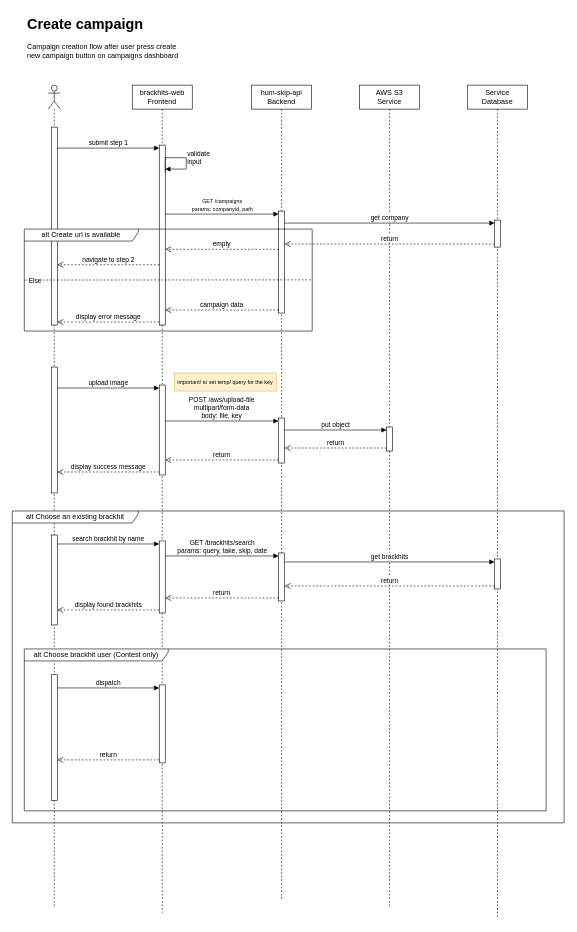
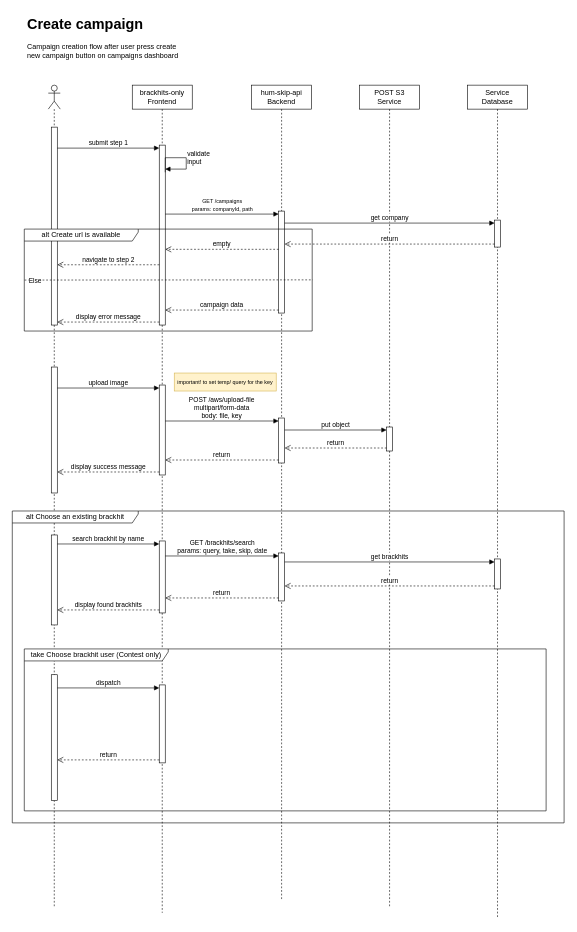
  <mxCell id="0" />
  <mxCell id="1" parent="0" />
  <mxCell id="2" value="&lt;h1&gt;Create campaign&lt;/h1&gt;&lt;p&gt;Campaign creation flow after user press create new campaign button on campaigns dashboard&lt;/p&gt;" style="text;html=1;strokeColor=none;fillColor=none;spacing=5;spacingTop=-20;whiteSpace=wrap;overflow=hidden;rounded=0;" vertex="1" parent="1"><mxGeometry x="40" y="20" width="280" height="100" as="geometry" /></mxCell>
  <mxCell id="3" value="" style="shape=umlLifeline;perimeter=lifelinePerimeter;whiteSpace=wrap;html=1;container=1;dropTarget=0;collapsible=0;recursiveResize=0;outlineConnect=0;portConstraint=eastwest;newEdgeStyle={&quot;curved&quot;:0,&quot;rounded&quot;:0};participant=umlActor;" vertex="1" parent="1"><mxGeometry x="80" y="141" width="20" height="1370" as="geometry" /></mxCell>
  <mxCell id="4" value="" style="html=1;points=[[0,0,0,0,5],[0,1,0,0,-5],[1,0,0,0,5],[1,1,0,0,-5]];perimeter=orthogonalPerimeter;outlineConnect=0;targetShapes=umlLifeline;portConstraint=eastwest;newEdgeStyle={&quot;curved&quot;:0,&quot;rounded&quot;:0};" vertex="1" parent="3"><mxGeometry x="5" y="70" width="10" height="330" as="geometry" /></mxCell>
  <mxCell id="5" value="" style="html=1;points=[[0,0,0,0,5],[0,1,0,0,-5],[1,0,0,0,5],[1,1,0,0,-5]];perimeter=orthogonalPerimeter;outlineConnect=0;targetShapes=umlLifeline;portConstraint=eastwest;newEdgeStyle={&quot;curved&quot;:0,&quot;rounded&quot;:0};" vertex="1" parent="3"><mxGeometry x="5" y="470" width="10" height="210" as="geometry" /></mxCell>
  <mxCell id="6" value="" style="html=1;points=[[0,0,0,0,5],[0,1,0,0,-5],[1,0,0,0,5],[1,1,0,0,-5]];perimeter=orthogonalPerimeter;outlineConnect=0;targetShapes=umlLifeline;portConstraint=eastwest;newEdgeStyle={&quot;curved&quot;:0,&quot;rounded&quot;:0};" vertex="1" parent="3"><mxGeometry x="5" y="750" width="10" height="150" as="geometry" /></mxCell>
- <mxCell id="7" value="brackhits-web&lt;br&gt;Frontend" style="shape=umlLifeline;perimeter=lifelinePerimeter;whiteSpace=wrap;html=1;container=1;dropTarget=0;collapsible=0;recursiveResize=0;outlineConnect=0;portConstraint=eastwest;newEdgeStyle={&quot;curved&quot;:0,&quot;rounded&quot;:0};" vertex="1" parent="1"><mxGeometry x="220" y="141" width="100" height="1380" as="geometry" /></mxCell>
+ <mxCell id="7" value="brackhits-only&lt;br&gt;Frontend" style="shape=umlLifeline;perimeter=lifelinePerimeter;whiteSpace=wrap;html=1;container=1;dropTarget=0;collapsible=0;recursiveResize=0;outlineConnect=0;portConstraint=eastwest;newEdgeStyle={&quot;curved&quot;:0,&quot;rounded&quot;:0};" vertex="1" parent="1"><mxGeometry x="220" y="141" width="100" height="1380" as="geometry" /></mxCell>
  <mxCell id="8" value="" style="html=1;points=[[0,0,0,0,5],[0,1,0,0,-5],[1,0,0,0,5],[1,1,0,0,-5]];perimeter=orthogonalPerimeter;outlineConnect=0;targetShapes=umlLifeline;portConstraint=eastwest;newEdgeStyle={&quot;curved&quot;:0,&quot;rounded&quot;:0};" vertex="1" parent="7"><mxGeometry x="45" y="100" width="10" height="300" as="geometry" /></mxCell>
  <mxCell id="9" value="validate&lt;br&gt;input" style="html=1;align=left;spacingLeft=2;endArrow=block;rounded=0;edgeStyle=orthogonalEdgeStyle;curved=0;rounded=0;exitX=0.995;exitY=0.151;exitDx=0;exitDy=0;exitPerimeter=0;" edge="1" target="8" parent="7" source="8"><mxGeometry relative="1" as="geometry"><mxPoint x="60" y="120" as="sourcePoint" /><Array as="points"><mxPoint x="90" y="121" /><mxPoint x="90" y="140" /></Array><mxPoint x="65.0" y="150" as="targetPoint" /></mxGeometry></mxCell>
  <mxCell id="10" value="" style="html=1;points=[[0,0,0,0,5],[0,1,0,0,-5],[1,0,0,0,5],[1,1,0,0,-5]];perimeter=orthogonalPerimeter;outlineConnect=0;targetShapes=umlLifeline;portConstraint=eastwest;newEdgeStyle={&quot;curved&quot;:0,&quot;rounded&quot;:0};" vertex="1" parent="7"><mxGeometry x="45" y="500" width="10" height="150" as="geometry" /></mxCell>
  <mxCell id="11" value="" style="html=1;points=[[0,0,0,0,5],[0,1,0,0,-5],[1,0,0,0,5],[1,1,0,0,-5]];perimeter=orthogonalPerimeter;outlineConnect=0;targetShapes=umlLifeline;portConstraint=eastwest;newEdgeStyle={&quot;curved&quot;:0,&quot;rounded&quot;:0};" vertex="1" parent="7"><mxGeometry x="45" y="760" width="10" height="120" as="geometry" /></mxCell>
  <mxCell id="12" value="hum-skip-api&lt;br&gt;Backend" style="shape=umlLifeline;perimeter=lifelinePerimeter;whiteSpace=wrap;html=1;container=1;dropTarget=0;collapsible=0;recursiveResize=0;outlineConnect=0;portConstraint=eastwest;newEdgeStyle={&quot;curved&quot;:0,&quot;rounded&quot;:0};" vertex="1" parent="1"><mxGeometry x="419" y="141" width="100" height="1360" as="geometry" /></mxCell>
  <mxCell id="13" value="" style="html=1;points=[[0,0,0,0,5],[0,1,0,0,-5],[1,0,0,0,5],[1,1,0,0,-5]];perimeter=orthogonalPerimeter;outlineConnect=0;targetShapes=umlLifeline;portConstraint=eastwest;newEdgeStyle={&quot;curved&quot;:0,&quot;rounded&quot;:0};" vertex="1" parent="12"><mxGeometry x="45" y="210" width="10" height="170" as="geometry" /></mxCell>
  <mxCell id="14" value="" style="html=1;points=[[0,0,0,0,5],[0,1,0,0,-5],[1,0,0,0,5],[1,1,0,0,-5]];perimeter=orthogonalPerimeter;outlineConnect=0;targetShapes=umlLifeline;portConstraint=eastwest;newEdgeStyle={&quot;curved&quot;:0,&quot;rounded&quot;:0};" vertex="1" parent="12"><mxGeometry x="45" y="555" width="10" height="75" as="geometry" /></mxCell>
  <mxCell id="15" value="submit step 1" style="html=1;verticalAlign=bottom;endArrow=block;curved=0;rounded=0;entryX=0;entryY=0;entryDx=0;entryDy=5;" edge="1" target="8" parent="1" source="4"><mxGeometry relative="1" as="geometry"><mxPoint x="195" y="276" as="sourcePoint" /></mxGeometry></mxCell>
  <mxCell id="16" value="display error message" style="html=1;verticalAlign=bottom;endArrow=open;dashed=1;endSize=8;curved=0;rounded=0;exitX=0;exitY=1;exitDx=0;exitDy=-5;" edge="1" source="8" parent="1" target="4"><mxGeometry relative="1" as="geometry"><mxPoint x="195" y="346" as="targetPoint" /></mxGeometry></mxCell>
  <mxCell id="17" value="&lt;font style=&quot;font-size: 9px;&quot;&gt;GET /campaigns&lt;br&gt;params: companyId, path&lt;br&gt;&lt;/font&gt;" style="html=1;verticalAlign=bottom;endArrow=block;curved=0;rounded=0;entryX=0;entryY=0;entryDx=0;entryDy=5;" edge="1" target="13" parent="1" source="8"><mxGeometry relative="1" as="geometry"><mxPoint x="389" y="306" as="sourcePoint" /></mxGeometry></mxCell>
  <mxCell id="18" value="campaign data" style="html=1;verticalAlign=bottom;endArrow=open;dashed=1;endSize=8;curved=0;rounded=0;exitX=0;exitY=1;exitDx=0;exitDy=-5;" edge="1" source="13" parent="1" target="8"><mxGeometry relative="1" as="geometry"><mxPoint x="389" y="376" as="targetPoint" /></mxGeometry></mxCell>
  <mxCell id="19" value="empty" style="html=1;verticalAlign=bottom;endArrow=open;dashed=1;endSize=8;curved=0;rounded=0;exitX=0.008;exitY=0.375;exitDx=0;exitDy=0;exitPerimeter=0;" edge="1" parent="1" source="13" target="8"><mxGeometry relative="1" as="geometry"><mxPoint x="414" y="411" as="sourcePoint" /><mxPoint x="329" y="411" as="targetPoint" /></mxGeometry></mxCell>
  <mxCell id="20" value="navigate to step 2" style="html=1;verticalAlign=bottom;endArrow=open;dashed=1;endSize=8;curved=0;rounded=0;exitX=0.005;exitY=0.665;exitDx=0;exitDy=0;exitPerimeter=0;" edge="1" parent="1" source="8" target="4"><mxGeometry relative="1" as="geometry"><mxPoint x="260" y="531" as="sourcePoint" /><mxPoint x="180" y="531" as="targetPoint" /></mxGeometry></mxCell>
  <mxCell id="21" value="upload image" style="html=1;verticalAlign=bottom;endArrow=block;curved=0;rounded=0;entryX=0;entryY=0;entryDx=0;entryDy=5;" edge="1" target="10" parent="1" source="5"><mxGeometry relative="1" as="geometry"><mxPoint x="195" y="636" as="sourcePoint" /></mxGeometry></mxCell>
  <mxCell id="22" value="display success message" style="html=1;verticalAlign=bottom;endArrow=open;dashed=1;endSize=8;curved=0;rounded=0;exitX=0;exitY=1;exitDx=0;exitDy=-5;" edge="1" source="10" parent="1" target="5"><mxGeometry relative="1" as="geometry"><mxPoint x="120" y="711" as="targetPoint" /></mxGeometry></mxCell>
  <mxCell id="23" value="&lt;font style=&quot;font-size: 9px;&quot;&gt;important! to set temp/ query for the key&lt;/font&gt;" style="text;html=1;strokeColor=#d6b656;fillColor=#fff2cc;align=center;verticalAlign=middle;whiteSpace=wrap;rounded=0;" vertex="1" parent="1"><mxGeometry x="290" y="621" width="170" height="30" as="geometry" /></mxCell>
  <mxCell id="24" value="return" style="html=1;verticalAlign=bottom;endArrow=open;dashed=1;endSize=8;curved=0;rounded=0;exitX=0;exitY=1;exitDx=0;exitDy=-5;" edge="1" source="14" parent="1" target="10"><mxGeometry relative="1" as="geometry"><mxPoint x="394" y="736" as="targetPoint" /></mxGeometry></mxCell>
  <mxCell id="25" value="POST /aws/upload-file&lt;br&gt;multipart/form-data&lt;br&gt;body: file, key" style="html=1;verticalAlign=bottom;endArrow=block;curved=0;rounded=0;entryX=0;entryY=0;entryDx=0;entryDy=5;" edge="1" target="14" parent="1" source="10"><mxGeometry x="-0.002" relative="1" as="geometry"><mxPoint x="275" y="666" as="sourcePoint" /><mxPoint as="offset" /></mxGeometry></mxCell>
- <mxCell id="26" value="AWS S3&lt;br&gt;Service" style="shape=umlLifeline;perimeter=lifelinePerimeter;whiteSpace=wrap;html=1;container=1;dropTarget=0;collapsible=0;recursiveResize=0;outlineConnect=0;portConstraint=eastwest;newEdgeStyle={&quot;curved&quot;:0,&quot;rounded&quot;:0};" vertex="1" parent="1"><mxGeometry x="599" y="141" width="100" height="1370" as="geometry" /></mxCell>
+ <mxCell id="26" value="POST S3&lt;br&gt;Service" style="shape=umlLifeline;perimeter=lifelinePerimeter;whiteSpace=wrap;html=1;container=1;dropTarget=0;collapsible=0;recursiveResize=0;outlineConnect=0;portConstraint=eastwest;newEdgeStyle={&quot;curved&quot;:0,&quot;rounded&quot;:0};" vertex="1" parent="1"><mxGeometry x="599" y="141" width="100" height="1370" as="geometry" /></mxCell>
  <mxCell id="27" value="" style="html=1;points=[[0,0,0,0,5],[0,1,0,0,-5],[1,0,0,0,5],[1,1,0,0,-5]];perimeter=orthogonalPerimeter;outlineConnect=0;targetShapes=umlLifeline;portConstraint=eastwest;newEdgeStyle={&quot;curved&quot;:0,&quot;rounded&quot;:0};" vertex="1" parent="26"><mxGeometry x="45" y="570" width="10" height="40" as="geometry" /></mxCell>
  <mxCell id="28" value="Service&lt;br&gt;Database" style="shape=umlLifeline;perimeter=lifelinePerimeter;whiteSpace=wrap;html=1;container=1;dropTarget=0;collapsible=0;recursiveResize=0;outlineConnect=0;portConstraint=eastwest;newEdgeStyle={&quot;curved&quot;:0,&quot;rounded&quot;:0};" vertex="1" parent="1"><mxGeometry x="779" y="141" width="100" height="1390" as="geometry" /></mxCell>
  <mxCell id="29" value="" style="html=1;points=[[0,0,0,0,5],[0,1,0,0,-5],[1,0,0,0,5],[1,1,0,0,-5]];perimeter=orthogonalPerimeter;outlineConnect=0;targetShapes=umlLifeline;portConstraint=eastwest;newEdgeStyle={&quot;curved&quot;:0,&quot;rounded&quot;:0};" vertex="1" parent="28"><mxGeometry x="45" y="225" width="10" height="45" as="geometry" /></mxCell>
  <mxCell id="30" value="get company" style="html=1;verticalAlign=bottom;endArrow=block;curved=0;rounded=0;entryX=0;entryY=0;entryDx=0;entryDy=5;" edge="1" target="29" parent="1" source="13"><mxGeometry relative="1" as="geometry"><mxPoint x="754" y="376" as="sourcePoint" /></mxGeometry></mxCell>
  <mxCell id="31" value="return" style="html=1;verticalAlign=bottom;endArrow=open;dashed=1;endSize=8;curved=0;rounded=0;exitX=0;exitY=1;exitDx=0;exitDy=-5;" edge="1" source="29" parent="1" target="13"><mxGeometry relative="1" as="geometry"><mxPoint x="754" y="446" as="targetPoint" /></mxGeometry></mxCell>
  <mxCell id="32" value="put object" style="html=1;verticalAlign=bottom;endArrow=block;curved=0;rounded=0;entryX=0;entryY=0;entryDx=0;entryDy=5;" edge="1" target="27" parent="1" source="14"><mxGeometry relative="1" as="geometry"><mxPoint x="574" y="716" as="sourcePoint" /></mxGeometry></mxCell>
  <mxCell id="33" value="return" style="html=1;verticalAlign=bottom;endArrow=open;dashed=1;endSize=8;curved=0;rounded=0;exitX=0;exitY=1;exitDx=0;exitDy=-5;" edge="1" source="27" parent="1" target="14"><mxGeometry relative="1" as="geometry"><mxPoint x="574" y="786" as="targetPoint" /></mxGeometry></mxCell>
  <mxCell id="34" value="" style="group" vertex="1" connectable="0" parent="1"><mxGeometry x="40" y="381" width="480" height="170" as="geometry" /></mxCell>
  <mxCell id="35" value="alt Create url is available" style="shape=umlFrame;whiteSpace=wrap;html=1;pointerEvents=0;width=190;height=20;" vertex="1" parent="34"><mxGeometry width="480" height="170" as="geometry" /></mxCell>
  <mxCell id="36" value="" style="endArrow=none;dashed=1;html=1;rounded=0;entryX=1.002;entryY=0.498;entryDx=0;entryDy=0;entryPerimeter=0;exitX=0.001;exitY=0.5;exitDx=0;exitDy=0;exitPerimeter=0;" edge="1" parent="34" source="35" target="35"><mxGeometry width="50" height="50" relative="1" as="geometry"><mxPoint x="20" y="75" as="sourcePoint" /><mxPoint x="260" y="70" as="targetPoint" /></mxGeometry></mxCell>
  <mxCell id="37" value="Else" style="edgeLabel;html=1;align=center;verticalAlign=middle;resizable=0;points=[];" vertex="1" connectable="0" parent="36"><mxGeometry x="-0.952" y="-1" relative="1" as="geometry"><mxPoint x="5" as="offset" /></mxGeometry></mxCell>
  <mxCell id="38" value="search brackhit by name" style="html=1;verticalAlign=bottom;endArrow=block;curved=0;rounded=0;entryX=0;entryY=0;entryDx=0;entryDy=5;" edge="1" target="11" parent="1" source="6"><mxGeometry relative="1" as="geometry"><mxPoint x="195" y="906" as="sourcePoint" /></mxGeometry></mxCell>
  <mxCell id="39" value="alt Choose an existing brackhit" style="shape=umlFrame;whiteSpace=wrap;html=1;pointerEvents=0;width=210;height=20;" vertex="1" parent="1"><mxGeometry x="20" y="851" width="920" height="520" as="geometry" /></mxCell>
  <mxCell id="40" value="display found brackhits" style="html=1;verticalAlign=bottom;endArrow=open;dashed=1;endSize=8;curved=0;rounded=0;exitX=0;exitY=1;exitDx=0;exitDy=-5;" edge="1" source="11" parent="1" target="6"><mxGeometry relative="1" as="geometry"><mxPoint x="195" y="976" as="targetPoint" /></mxGeometry></mxCell>
  <mxCell id="41" value="" style="html=1;points=[[0,0,0,0,5],[0,1,0,0,-5],[1,0,0,0,5],[1,1,0,0,-5]];perimeter=orthogonalPerimeter;outlineConnect=0;targetShapes=umlLifeline;portConstraint=eastwest;newEdgeStyle={&quot;curved&quot;:0,&quot;rounded&quot;:0};" vertex="1" parent="1"><mxGeometry x="464" y="921" width="10" height="80" as="geometry" /></mxCell>
  <mxCell id="42" value="GET /brackhits/search&lt;br&gt;params: query, take, skip, date" style="html=1;verticalAlign=bottom;endArrow=block;curved=0;rounded=0;entryX=0;entryY=0;entryDx=0;entryDy=5;" edge="1" target="41" parent="1" source="11"><mxGeometry relative="1" as="geometry"><mxPoint x="394" y="926" as="sourcePoint" /></mxGeometry></mxCell>
  <mxCell id="43" value="return" style="html=1;verticalAlign=bottom;endArrow=open;dashed=1;endSize=8;curved=0;rounded=0;exitX=0;exitY=1;exitDx=0;exitDy=-5;" edge="1" source="41" parent="1" target="11"><mxGeometry relative="1" as="geometry"><mxPoint x="394" y="996" as="targetPoint" /></mxGeometry></mxCell>
  <mxCell id="44" value="" style="html=1;points=[[0,0,0,0,5],[0,1,0,0,-5],[1,0,0,0,5],[1,1,0,0,-5]];perimeter=orthogonalPerimeter;outlineConnect=0;targetShapes=umlLifeline;portConstraint=eastwest;newEdgeStyle={&quot;curved&quot;:0,&quot;rounded&quot;:0};" vertex="1" parent="1"><mxGeometry x="824" y="931" width="10" height="50" as="geometry" /></mxCell>
  <mxCell id="45" value="get brackhits" style="html=1;verticalAlign=bottom;endArrow=block;curved=0;rounded=0;entryX=0;entryY=0;entryDx=0;entryDy=5;" edge="1" target="44" parent="1" source="41"><mxGeometry relative="1" as="geometry"><mxPoint x="754" y="936" as="sourcePoint" /></mxGeometry></mxCell>
  <mxCell id="46" value="return" style="html=1;verticalAlign=bottom;endArrow=open;dashed=1;endSize=8;curved=0;rounded=0;exitX=0;exitY=1;exitDx=0;exitDy=-5;" edge="1" source="44" parent="1" target="41"><mxGeometry relative="1" as="geometry"><mxPoint x="754" y="1006" as="targetPoint" /></mxGeometry></mxCell>
- <mxCell id="47" value="alt Choose brackhit user (Contest only)" style="shape=umlFrame;whiteSpace=wrap;html=1;pointerEvents=0;width=240;height=20;" vertex="1" parent="1"><mxGeometry x="40" y="1081" width="870" height="270" as="geometry" /></mxCell>
+ <mxCell id="47" value="take Choose brackhit user (Contest only)" style="shape=umlFrame;whiteSpace=wrap;html=1;pointerEvents=0;width=240;height=20;" vertex="1" parent="1"><mxGeometry x="40" y="1081" width="870" height="270" as="geometry" /></mxCell>
  <mxCell id="48" value="" style="html=1;points=[[0,0,0,0,5],[0,1,0,0,-5],[1,0,0,0,5],[1,1,0,0,-5]];perimeter=orthogonalPerimeter;outlineConnect=0;targetShapes=umlLifeline;portConstraint=eastwest;newEdgeStyle={&quot;curved&quot;:0,&quot;rounded&quot;:0};" vertex="1" parent="1"><mxGeometry x="85" y="1124" width="10" height="210" as="geometry" /></mxCell>
  <mxCell id="49" value="" style="html=1;points=[[0,0,0,0,5],[0,1,0,0,-5],[1,0,0,0,5],[1,1,0,0,-5]];perimeter=orthogonalPerimeter;outlineConnect=0;targetShapes=umlLifeline;portConstraint=eastwest;newEdgeStyle={&quot;curved&quot;:0,&quot;rounded&quot;:0};" vertex="1" parent="1"><mxGeometry x="265" y="1141" width="10" height="130" as="geometry" /></mxCell>
  <mxCell id="50" value="dispatch" style="html=1;verticalAlign=bottom;endArrow=block;curved=0;rounded=0;entryX=0;entryY=0;entryDx=0;entryDy=5;" edge="1" target="49" parent="1" source="48"><mxGeometry relative="1" as="geometry"><mxPoint x="195" y="1146" as="sourcePoint" /></mxGeometry></mxCell>
  <mxCell id="51" value="return" style="html=1;verticalAlign=bottom;endArrow=open;dashed=1;endSize=8;curved=0;rounded=0;exitX=0;exitY=1;exitDx=0;exitDy=-5;" edge="1" source="49" parent="1" target="48"><mxGeometry relative="1" as="geometry"><mxPoint x="195" y="1216" as="targetPoint" /></mxGeometry></mxCell>
